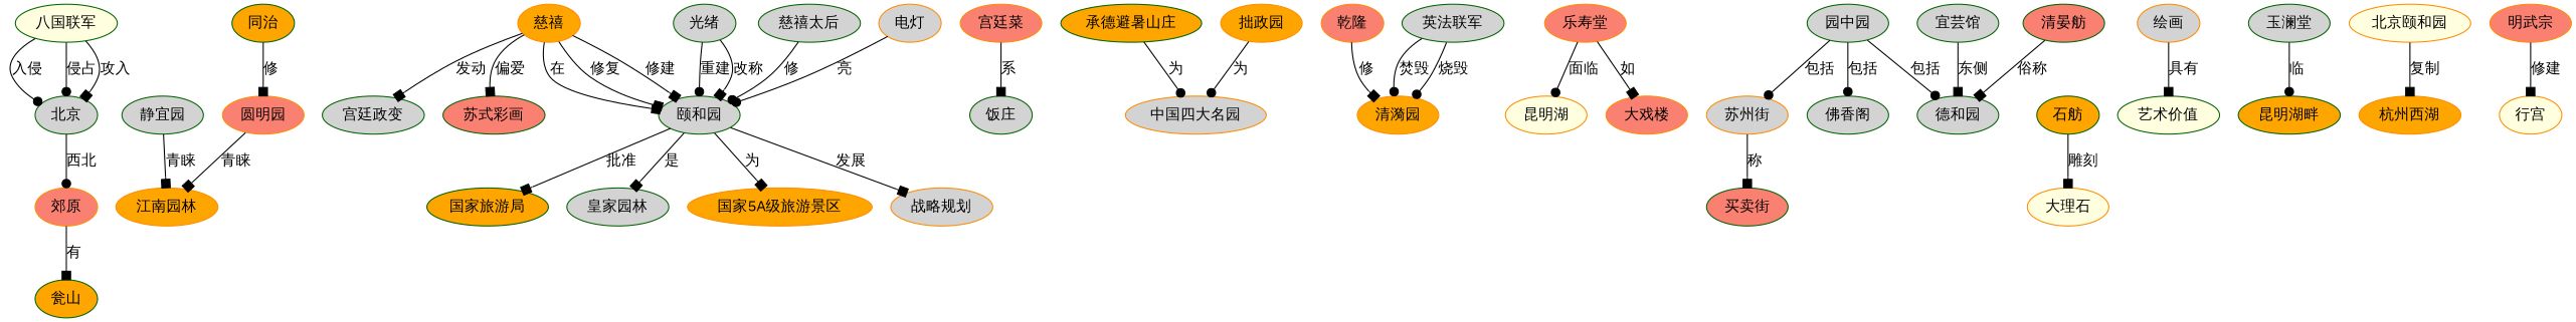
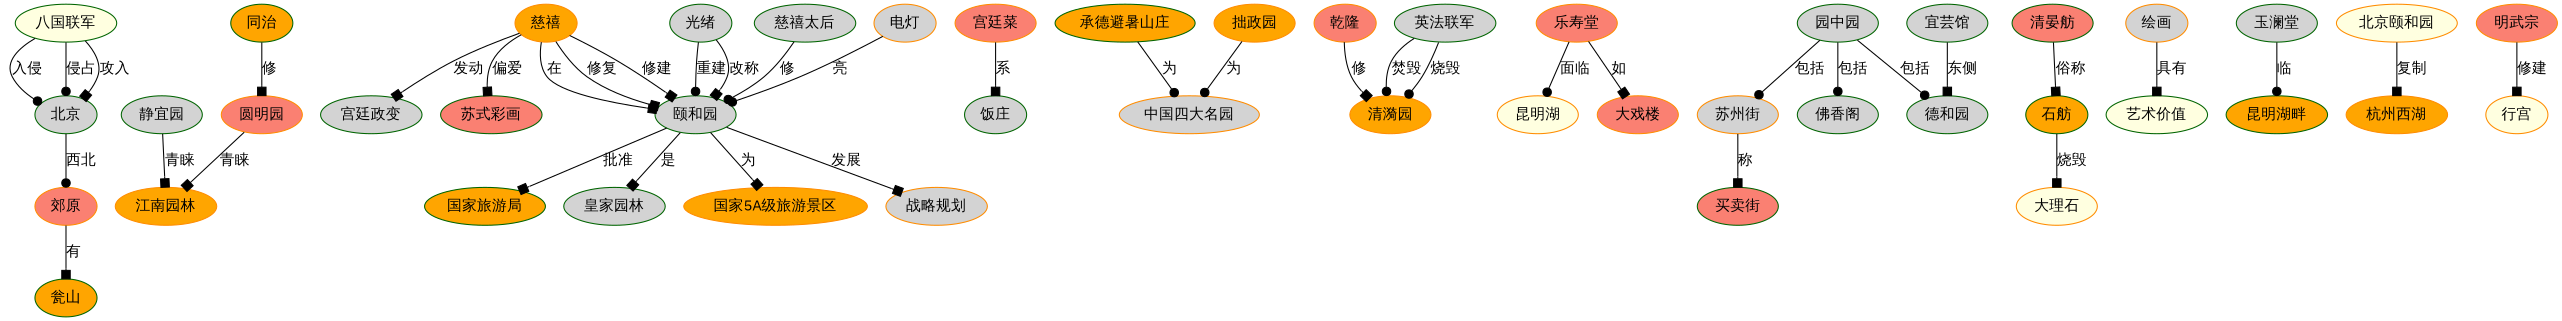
  digraph {
    fontname="IBM Plex Sans"
    node [color=darkgreen fillcolor=lightgrey fontname="IBM Plex Sans" style=filled]
    edge [arrowhead=box fontname="IBM Plex Sans"]
    "八国联军" [fillcolor=lightyellow]
    "北京"
    "郊原" [color=darkorange fillcolor=salmon]
    "瓮山" [fillcolor=orange]
    "江南园林" [color=darkorange fillcolor=orange]
    "静宜园"
    "慈禧" [color=darkorange fillcolor=orange]
    "宫廷政变"
    "颐和园"
    "苏式彩画" [fillcolor=salmon]
    "国家旅游局" [fillcolor=orange]
    "皇家园林"
    "国家5A级旅游景区" [color=darkorange fillcolor=orange]
    "战略规划" [color=darkorange]
    "宫廷菜" [color=darkorange fillcolor=salmon]
    "饭庄"
    "圆明园" [color=darkorange fillcolor=salmon]
    "承德避暑山庄" [fillcolor=orange]
    "中国四大名园" [color=darkorange]
    "乾隆" [color=darkorange fillcolor=salmon]
    "清漪园" [color=darkorange fillcolor=orange]
    "乐寿堂" [color=darkorange fillcolor=salmon]
    "昆明湖" [color=darkorange fillcolor=lightyellow]
    "大戏楼" [color=darkorange fillcolor=salmon]
    "苏州街" [color=darkorange]
    "买卖街" [fillcolor=salmon]
    "石舫" [fillcolor=orange]
    "大理石" [color=darkorange fillcolor=lightyellow]
    "园中园"
    "佛香阁"
    "德和园"
    "绘画" [color=darkorange]
    "艺术价值" [fillcolor=lightyellow]
    "昆明湖畔" [fillcolor=orange]
    "玉澜堂"
    "宜芸馆"
    "英法联军"
    "光绪"
    "北京颐和园" [color=darkorange fillcolor=lightyellow]
    "杭州西湖" [color=darkorange fillcolor=orange]
    "明武宗" [color=darkorange fillcolor=salmon]
    "行宫" [color=darkorange fillcolor=lightyellow]
    "拙政园" [color=darkorange fillcolor=orange]
    "慈禧太后"
    "清晏舫" [fillcolor=salmon]
    "同治" [fillcolor=orange]
    "电灯" [color=darkorange]
    "八国联军" -> "北京" [arrowhead=dot label="入侵"]
    "八国联军" -> "北京" [arrowhead=dot label="侵占"]
    "八国联军" -> "北京" [label="攻入"]
    "北京" -> "郊原" [arrowhead=dot label="西北"]
    "郊原" -> "瓮山" [label="有"]
    "静宜园" -> "江南园林" [label="青睐"]
    "慈禧" -> "宫廷政变" [label="发动"]
    "慈禧" -> "颐和园" [label="在"]
    "慈禧" -> "颐和园" [label="修复"]
    "慈禧" -> "颐和园" [label="修建"]
    "慈禧" -> "苏式彩画" [label="偏爱"]
    "颐和园" -> "国家旅游局" [label="批准"]
    "颐和园" -> "皇家园林" [label="是"]
    "颐和园" -> "国家5A级旅游景区" [label="为"]
    "颐和园" -> "战略规划" [label="发展"]
    "宫廷菜" -> "饭庄" [label="系"]
    "圆明园" -> "江南园林" [label="青睐"]
    "承德避暑山庄" -> "中国四大名园" [arrowhead=dot label="为"]
    "乾隆" -> "清漪园" [label="修"]
    "乐寿堂" -> "昆明湖" [arrowhead=dot label="面临"]
    "乐寿堂" -> "大戏楼" [label="如"]
    "苏州街" -> "买卖街" [label="称"]
-   "石舫" -> "大理石" [label="雕刻"]
+   "石舫" -> "大理石" [label="烧毁"]
    "园中园" -> "苏州街" [arrowhead=dot label="包括"]
    "园中园" -> "佛香阁" [arrowhead=dot label="包括"]
    "园中园" -> "德和园" [arrowhead=dot label="包括"]
    "绘画" -> "艺术价值" [label="具有"]
    "玉澜堂" -> "昆明湖畔" [arrowhead=dot label="临"]
    "宜芸馆" -> "德和园" [label="东侧"]
    "英法联军" -> "清漪园" [arrowhead=dot label="焚毁"]
    "英法联军" -> "清漪园" [arrowhead=dot label="烧毁"]
    "光绪" -> "颐和园" [arrowhead=dot label="重建"]
    "光绪" -> "颐和园" [label="改称"]
    "北京颐和园" -> "杭州西湖" [label="复制"]
    "明武宗" -> "行宫" [label="修建"]
    "拙政园" -> "中国四大名园" [arrowhead=dot label="为"]
    "慈禧太后" -> "颐和园" [arrowhead=dot label="修"]
-   "清晏舫" -> "德和园" [label="俗称"]
+   "清晏舫" -> "石舫" [label="俗称"]
    "同治" -> "圆明园" [label="修"]
    "电灯" -> "颐和园" [arrowhead=dot label="亮"]
  }
